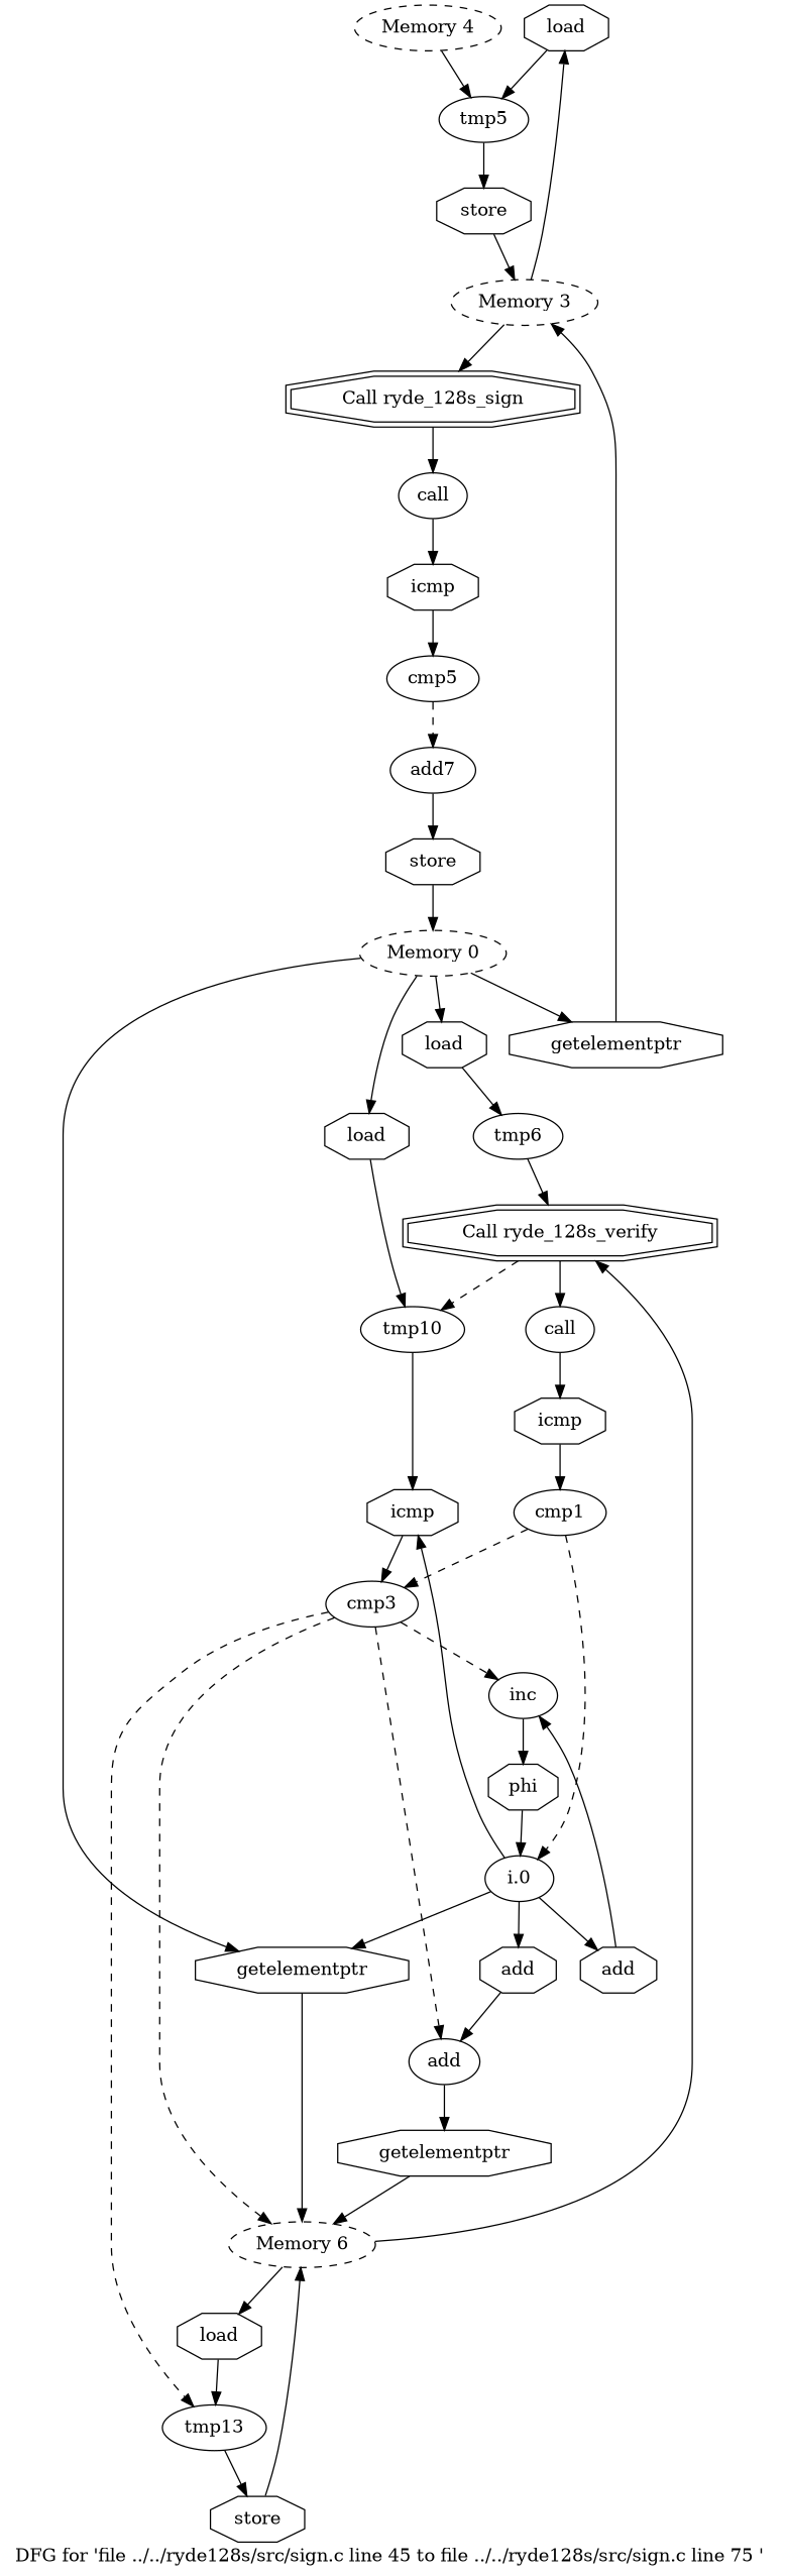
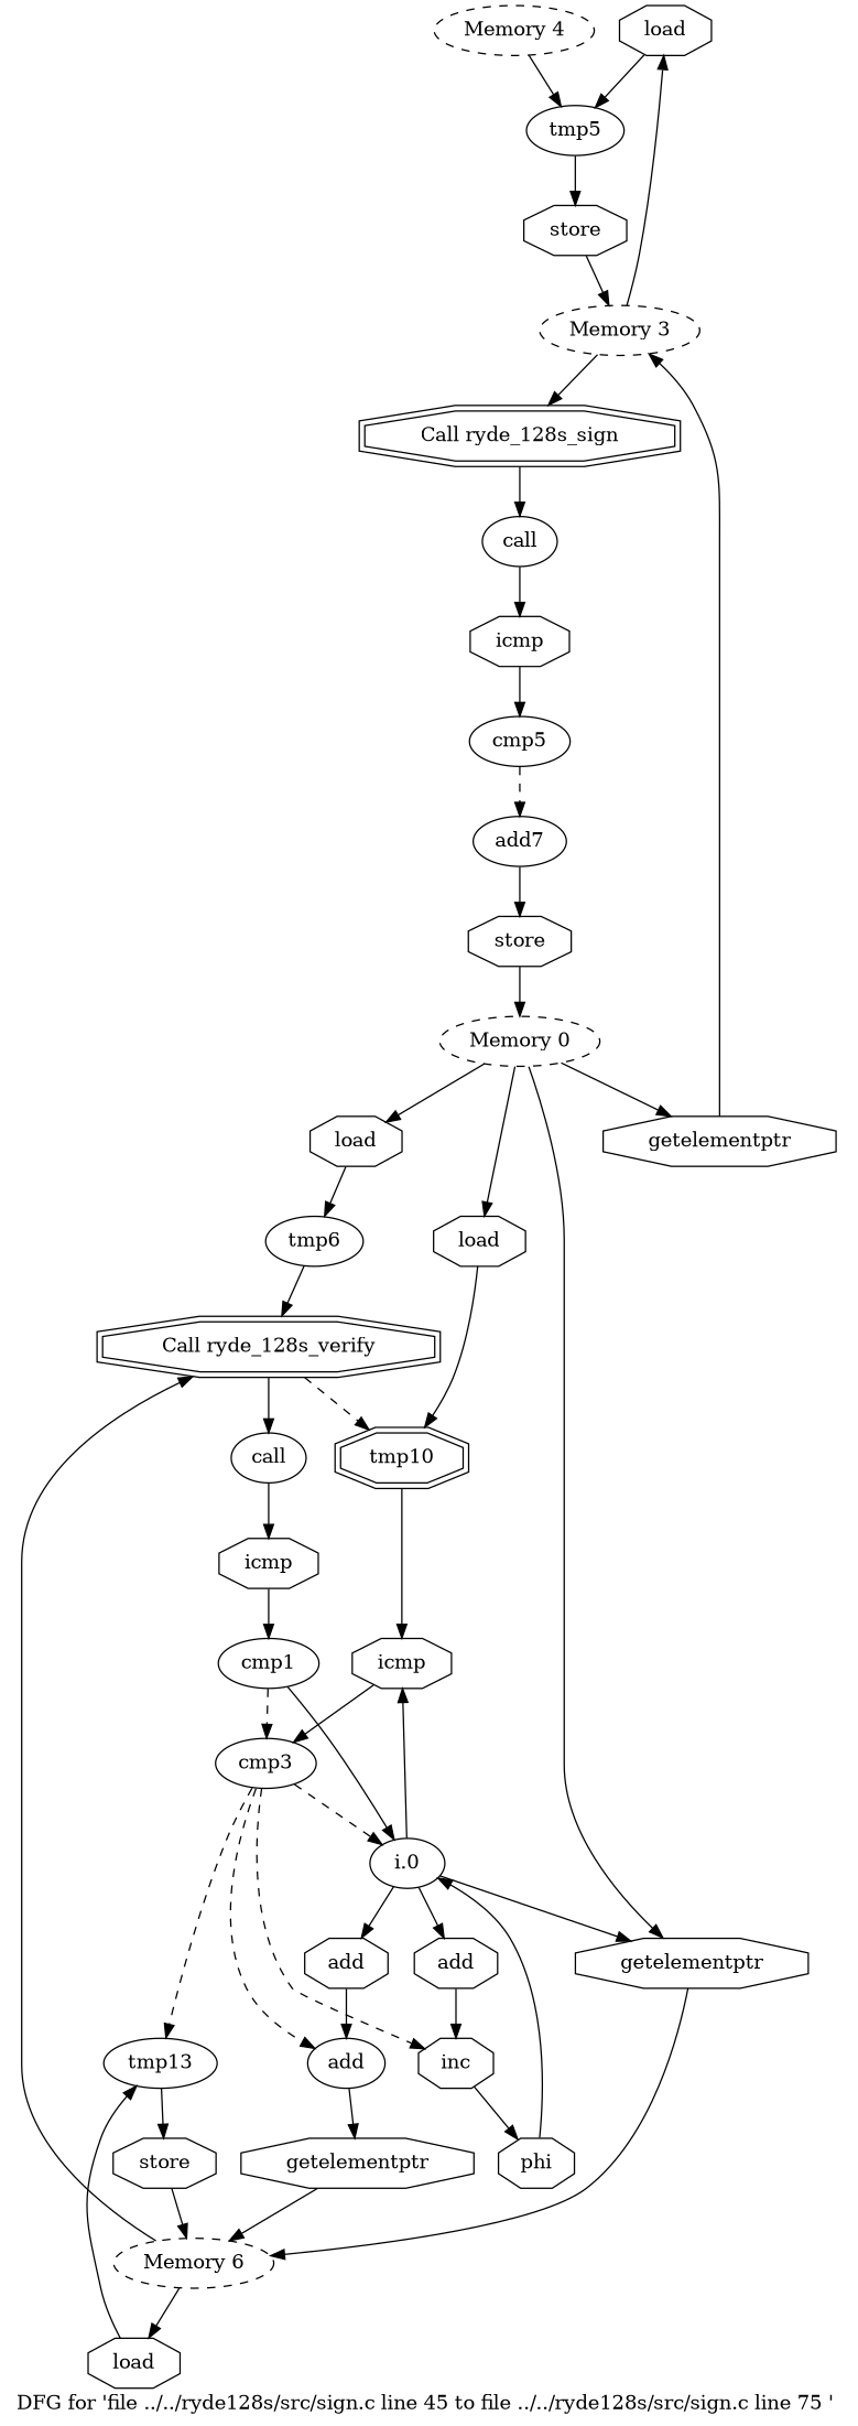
  digraph {
    label="DFG for 'file ../../ryde128s/src/sign.c line 45 to file ../../ryde128s/src/sign.c line 75 ' "
    node [shape=ellipse style=solid]
    n1 [label=load shape=octagon]
    n2 [label=tmp5]
    n3 [label=store shape=octagon]
    n4 [label="Memory 3" style=dashed]
    n5 [label="Call ryde_128s_sign" shape=doubleoctagon]
    n6 [label="Memory 0" style=dashed]
    n7 [label=getelementptr shape=octagon]
    n8 [label=load shape=octagon]
    n9 [label=load shape=octagon]
    n10 [label=getelementptr shape=octagon]
    n11 [label=tmp6]
-   n12 [label=tmp10]
+   n12 [label=tmp10 shape=doubleoctagon]
    n13 [label="Memory 6" style=dashed]
    n14 [label="Call ryde_128s_verify" shape=doubleoctagon]
    n15 [label=icmp shape=octagon]
    n16 [label=load shape=octagon]
    n17 [label=call]
    n18 [label=icmp shape=octagon]
    n19 [label=cmp5]
    n20 [label=add7]
    n21 [label="Memory 4" style=dashed]
    n22 [label=store shape=octagon]
    n23 [label=call]
    n24 [label=tmp13]
    n25 [label=icmp shape=octagon]
    n26 [label=store shape=octagon]
    n27 [label=cmp1]
    n28 [label="i.0"]
    n29 [label=cmp3]
    n30 [label=add shape=octagon]
    n31 [label=add shape=octagon]
-   n32 [label=inc]
+   n32 [label=inc shape=octagon]
    n33 [label=add]
    n34 [label=phi shape=octagon]
    n35 [label=getelementptr shape=octagon]
    n1 -> n2
    n2 -> n3
    n3 -> n4
    n4 -> n1
    n4 -> n5
    n5 -> n17
    n6 -> n7
    n6 -> n8
    n6 -> n9
    n6 -> n10
    n7 -> n4
    n8 -> n11
    n9 -> n12
    n10 -> n13
    n11 -> n14
    n12 -> n15
    n13 -> n14
    n13 -> n16
    n14 -> n12 [style=dashed]
    n14 -> n23
    n15 -> n29
    n16 -> n24
    n17 -> n18
    n18 -> n19
    n19 -> n20 [style=dashed]
    n20 -> n22
    n21 -> n2
    n22 -> n6
    n23 -> n25
    n24 -> n26
    n25 -> n27
    n26 -> n13
-   n27 -> n28 [style=dashed]
+   n27 -> n28 [style=solid]
    n27 -> n29 [style=dashed]
    n28 -> n10
    n28 -> n15
    n28 -> n30
    n28 -> n31
-   n29 -> n13 [style=dashed]
+   n29 -> n28 [style=dashed]
    n29 -> n24 [style=dashed]
    n29 -> n32 [style=dashed]
    n29 -> n33 [style=dashed]
    n30 -> n32
    n31 -> n33
    n32 -> n34
    n33 -> n35
    n34 -> n28
    n35 -> n13
  }
